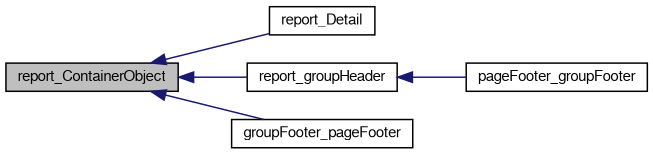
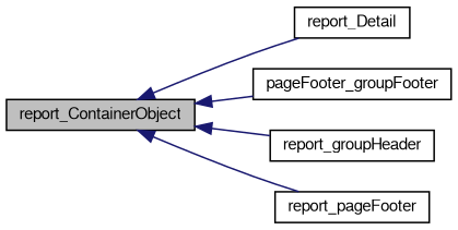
  digraph {
    rankdir=LR
    node [color=black fillcolor=white fontname=FreeSans fontsize=10 shape=record style=filled]
    edge [color=midnightblue dir=back fontname=FreeSans fontsize=10 labelfontname=FreeSans labelfontsize=10 style=solid]
    n1 [fillcolor=grey75 fontcolor=black height=0.2 label=report_ContainerObject width=0.4]
    n2 [height=0.2 label=report_Detail width=0.4]
    n3 [height=0.2 label=pageFooter_groupFooter width=0.4]
    n4 [height=0.2 label=report_groupHeader width=0.4]
-   n5 [height=0.2 label=groupFooter_pageFooter width=0.4]
+   n5 [height=0.2 label=report_pageFooter width=0.4]
    n1 -> n2
-   n4 -> n3
+   n1 -> n3
    n1 -> n4
    n1 -> n5
  }
